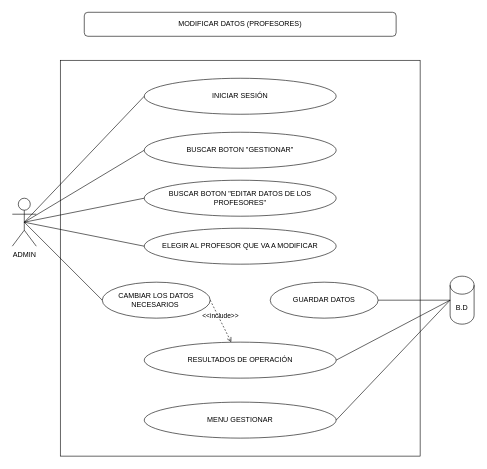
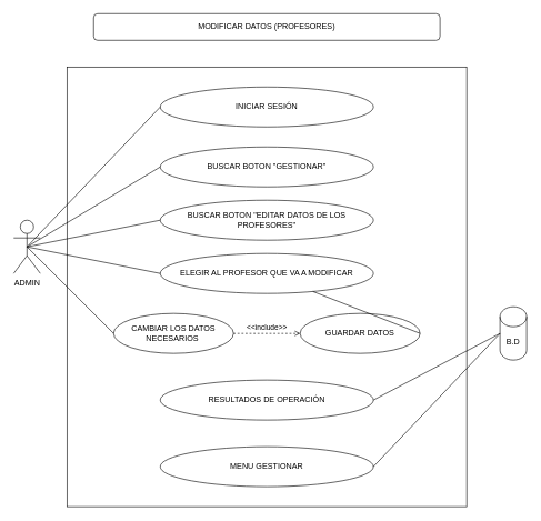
  <mxCell id="0" />
  <mxCell id="1" parent="0" />
  <mxCell id="2" value="" style="rounded=0;whiteSpace=wrap;html=1;" parent="1" vertex="1"><mxGeometry x="100" y="100" width="600" height="660" as="geometry" /></mxCell>
  <mxCell id="3" value="MODIFICAR DATOS (PROFESORES)" style="rounded=1;whiteSpace=wrap;html=1;" parent="1" vertex="1"><mxGeometry x="140" y="20" width="520" height="40" as="geometry" /></mxCell>
  <mxCell id="4" value="INICIAR SESIÓN" style="ellipse;whiteSpace=wrap;html=1;" parent="1" vertex="1"><mxGeometry x="240" y="130" width="320" height="60" as="geometry" /></mxCell>
  <mxCell id="5" value="BUSCAR BOTON &quot;GESTIONAR&quot;" style="ellipse;whiteSpace=wrap;html=1;" parent="1" vertex="1"><mxGeometry x="240" y="220" width="320" height="60" as="geometry" /></mxCell>
  <mxCell id="6" value="BUSCAR BOTON &quot;EDITAR DATOS DE LOS PROFESORES&quot;" style="ellipse;whiteSpace=wrap;html=1;" parent="1" vertex="1"><mxGeometry x="240" y="300" width="320" height="60" as="geometry" /></mxCell>
  <mxCell id="7" value="ELEGIR AL PROFESOR QUE VA A MODIFICAR" style="ellipse;whiteSpace=wrap;html=1;" parent="1" vertex="1"><mxGeometry x="240" y="380" width="320" height="60" as="geometry" /></mxCell>
  <mxCell id="8" value="CAMBIAR LOS DATOS NECESARIOS&amp;nbsp;" style="ellipse;whiteSpace=wrap;html=1;" parent="1" vertex="1"><mxGeometry x="170" y="470" width="180" height="60" as="geometry" /></mxCell>
  <mxCell id="9" value="ADMIN" style="shape=umlActor;verticalLabelPosition=bottom;verticalAlign=top;html=1;outlineConnect=0;" parent="1" vertex="1"><mxGeometry x="20" y="330" width="40" height="80" as="geometry" /></mxCell>
  <mxCell id="10" value="GUARDAR DATOS" style="ellipse;whiteSpace=wrap;html=1;" parent="1" vertex="1"><mxGeometry x="450" y="470" width="180" height="60" as="geometry" /></mxCell>
  <mxCell id="11" value="RESULTADOS DE OPERACIÓN" style="ellipse;whiteSpace=wrap;html=1;" parent="1" vertex="1"><mxGeometry x="240" y="570" width="320" height="60" as="geometry" /></mxCell>
  <mxCell id="12" value="MENU GESTIONAR" style="ellipse;whiteSpace=wrap;html=1;" parent="1" vertex="1"><mxGeometry x="240" y="670" width="320" height="60" as="geometry" /></mxCell>
  <mxCell id="13" value="B.D" style="shape=cylinder3;whiteSpace=wrap;html=1;boundedLbl=1;backgroundOutline=1;size=15;" parent="1" vertex="1"><mxGeometry x="750" y="460" width="40" height="80" as="geometry" /></mxCell>
- <mxCell id="14" value="&amp;lt;&amp;lt;include&amp;gt;&amp;gt;" style="html=1;verticalAlign=bottom;labelBackgroundColor=none;endArrow=open;endFill=0;dashed=1;exitX=1;exitY=0.5;exitDx=0;exitDy=0;" parent="1" source="8" target="11" edge="1"><mxGeometry width="160" relative="1" as="geometry"><mxPoint x="310" y="520" as="sourcePoint" /><mxPoint x="470" y="520" as="targetPoint" /></mxGeometry></mxCell>
+ <mxCell id="14" value="&amp;lt;&amp;lt;include&amp;gt;&amp;gt;" style="html=1;verticalAlign=bottom;labelBackgroundColor=none;endArrow=open;endFill=0;dashed=1;exitX=1;exitY=0.5;exitDx=0;exitDy=0;entryX=0;entryY=0.5;entryDx=0;entryDy=0;" parent="1" source="8" target="10" edge="1"><mxGeometry width="160" relative="1" as="geometry"><mxPoint x="310" y="520" as="sourcePoint" /><mxPoint x="470" y="520" as="targetPoint" /></mxGeometry></mxCell>
  <mxCell id="15" value="" style="endArrow=none;html=1;entryX=0;entryY=0.5;entryDx=0;entryDy=0;exitX=0.5;exitY=0.5;exitDx=0;exitDy=0;exitPerimeter=0;" parent="1" source="9" target="4" edge="1"><mxGeometry width="50" height="50" relative="1" as="geometry"><mxPoint x="370" y="550" as="sourcePoint" /><mxPoint x="420" y="500" as="targetPoint" /></mxGeometry></mxCell>
  <mxCell id="16" value="" style="endArrow=none;html=1;entryX=0;entryY=0.5;entryDx=0;entryDy=0;exitX=0.5;exitY=0.5;exitDx=0;exitDy=0;exitPerimeter=0;" parent="1" source="9" target="5" edge="1"><mxGeometry width="50" height="50" relative="1" as="geometry"><mxPoint x="370" y="550" as="sourcePoint" /><mxPoint x="420" y="500" as="targetPoint" /></mxGeometry></mxCell>
  <mxCell id="17" value="" style="endArrow=none;html=1;entryX=0;entryY=0.5;entryDx=0;entryDy=0;exitX=0.5;exitY=0.5;exitDx=0;exitDy=0;exitPerimeter=0;" parent="1" source="9" target="6" edge="1"><mxGeometry width="50" height="50" relative="1" as="geometry"><mxPoint x="370" y="550" as="sourcePoint" /><mxPoint x="420" y="500" as="targetPoint" /></mxGeometry></mxCell>
  <mxCell id="18" value="" style="endArrow=none;html=1;entryX=0;entryY=0.5;entryDx=0;entryDy=0;exitX=0.5;exitY=0.5;exitDx=0;exitDy=0;exitPerimeter=0;" parent="1" source="9" target="7" edge="1"><mxGeometry width="50" height="50" relative="1" as="geometry"><mxPoint x="370" y="550" as="sourcePoint" /><mxPoint x="420" y="500" as="targetPoint" /></mxGeometry></mxCell>
  <mxCell id="19" value="" style="endArrow=none;html=1;entryX=0.5;entryY=0.5;entryDx=0;entryDy=0;entryPerimeter=0;exitX=0;exitY=0.5;exitDx=0;exitDy=0;" parent="1" source="8" target="9" edge="1"><mxGeometry width="50" height="50" relative="1" as="geometry"><mxPoint x="370" y="550" as="sourcePoint" /><mxPoint x="420" y="500" as="targetPoint" /></mxGeometry></mxCell>
- <mxCell id="20" value="" style="endArrow=none;html=1;entryX=0;entryY=0.5;entryDx=0;entryDy=0;entryPerimeter=0;exitX=1;exitY=0.5;exitDx=0;exitDy=0;" parent="1" source="10" target="13" edge="1"><mxGeometry width="50" height="50" relative="1" as="geometry"><mxPoint x="370" y="430" as="sourcePoint" /><mxPoint x="420" y="380" as="targetPoint" /></mxGeometry></mxCell>
+ <mxCell id="20" value="" style="endArrow=none;html=1;exitX=1;exitY=0.5;exitDx=0;exitDy=0;" parent="1" source="10" target="7" edge="1"><mxGeometry width="50" height="50" relative="1" as="geometry"><mxPoint x="370" y="430" as="sourcePoint" /><mxPoint x="420" y="380" as="targetPoint" /></mxGeometry></mxCell>
  <mxCell id="21" value="" style="endArrow=none;html=1;entryX=0;entryY=0.5;entryDx=0;entryDy=0;entryPerimeter=0;exitX=1;exitY=0.5;exitDx=0;exitDy=0;" parent="1" source="11" target="13" edge="1"><mxGeometry width="50" height="50" relative="1" as="geometry"><mxPoint x="370" y="430" as="sourcePoint" /><mxPoint x="420" y="380" as="targetPoint" /></mxGeometry></mxCell>
  <mxCell id="22" value="" style="endArrow=none;html=1;entryX=0;entryY=0.5;entryDx=0;entryDy=0;entryPerimeter=0;exitX=1;exitY=0.5;exitDx=0;exitDy=0;" parent="1" source="12" target="13" edge="1"><mxGeometry width="50" height="50" relative="1" as="geometry"><mxPoint x="370" y="430" as="sourcePoint" /><mxPoint x="420" y="380" as="targetPoint" /></mxGeometry></mxCell>
